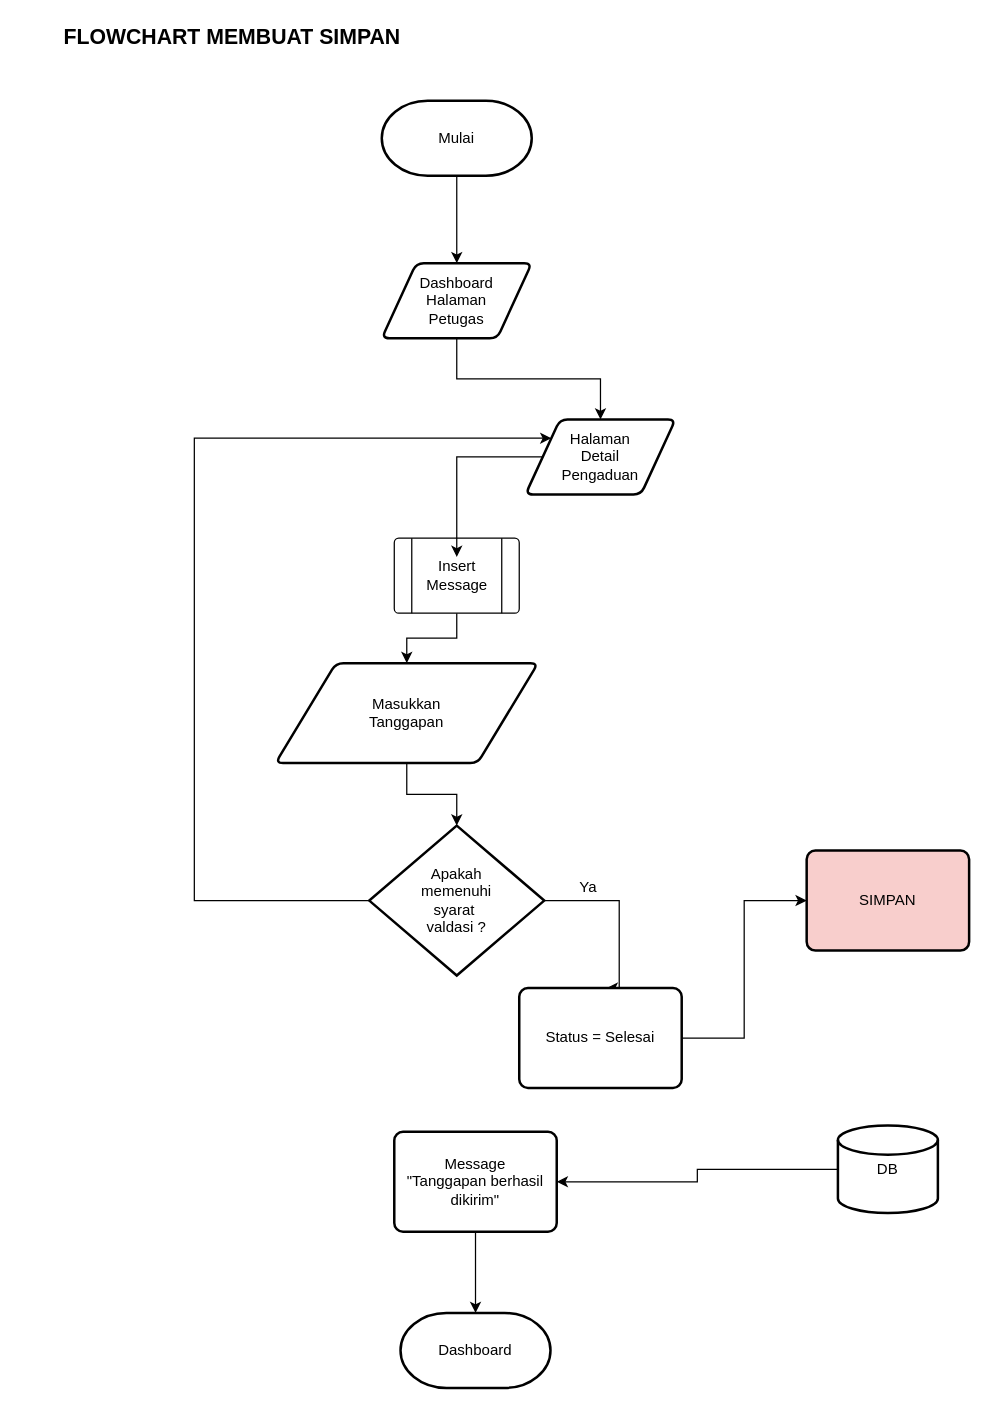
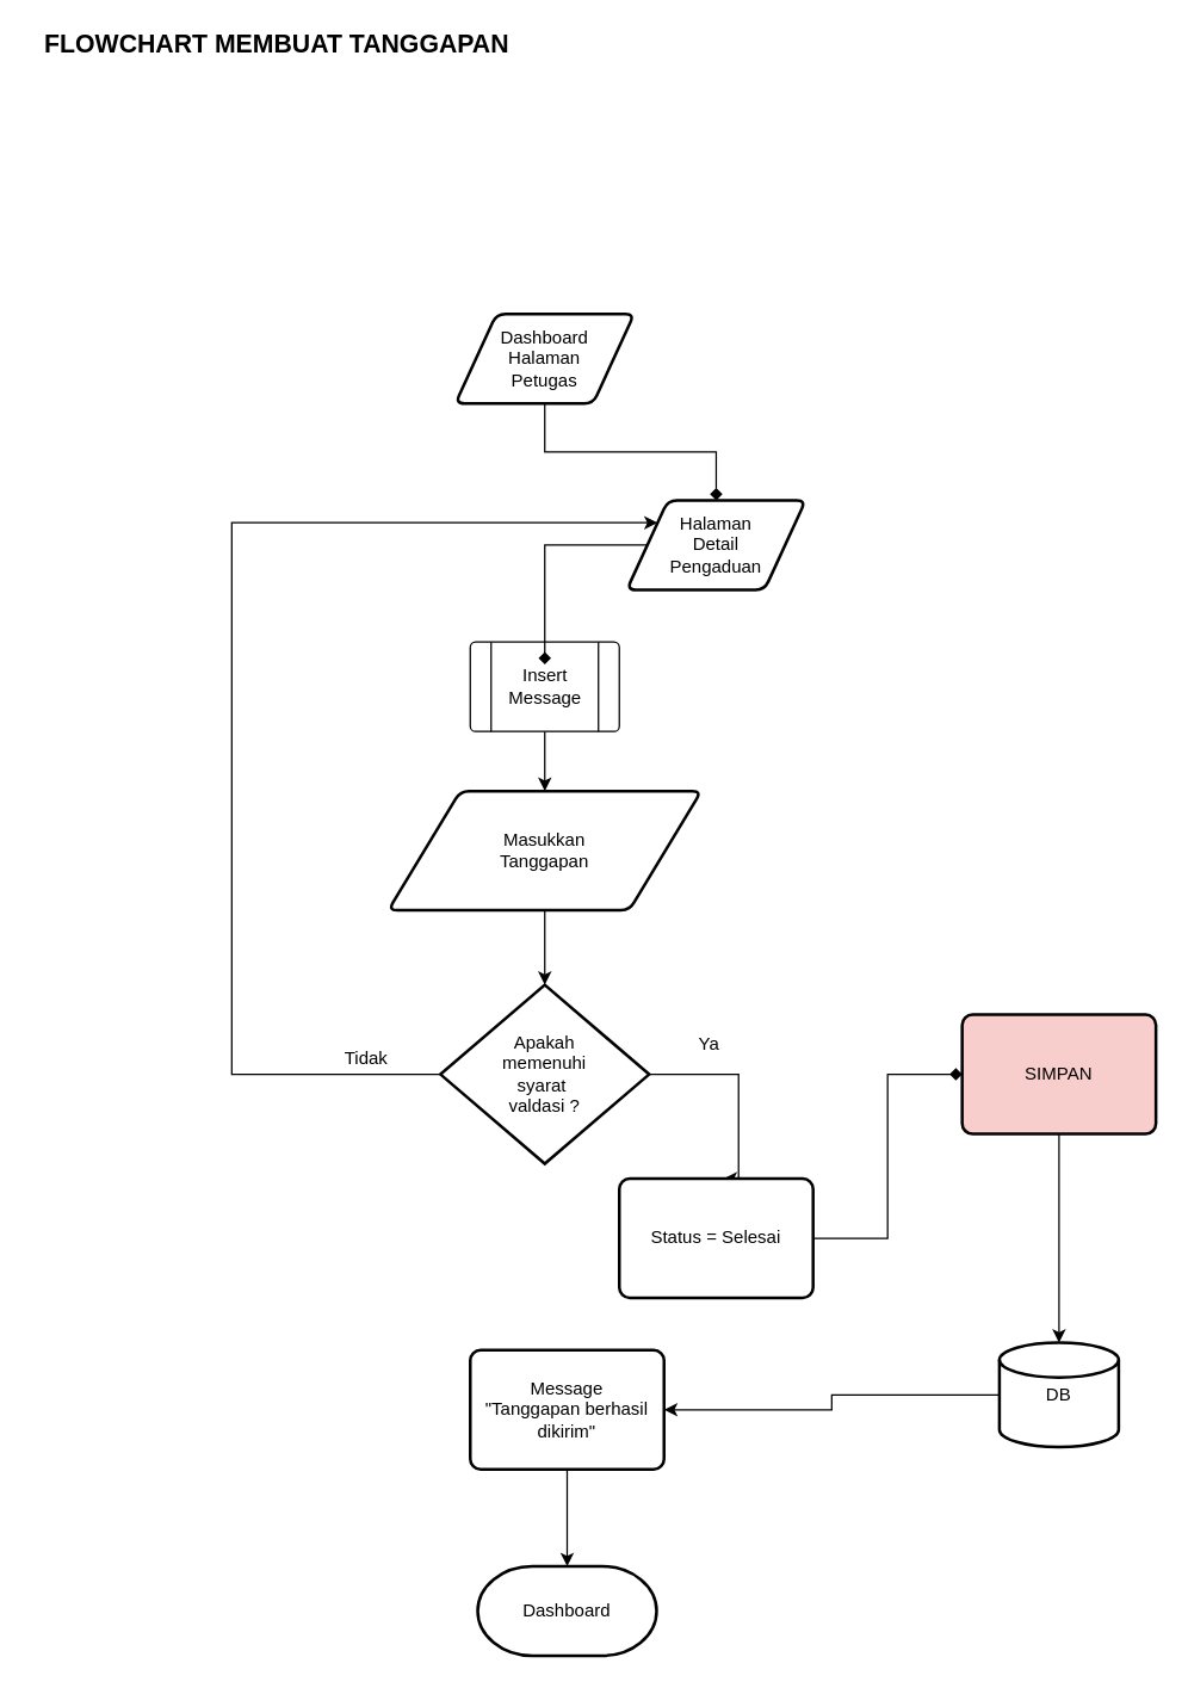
  <mxCell id="0" />
  <mxCell id="1" parent="0" />
- <mxCell id="2" value="&lt;font style=&quot;font-size: 17px&quot;&gt;FLOWCHART MEMBUAT SIMPAN&lt;/font&gt;" style="text;html=1;align=center;verticalAlign=middle;resizable=0;points=[];autosize=1;strokeWidth=1;fontStyle=1" parent="1" vertex="1"><mxGeometry x="20" y="20" width="330" height="20" as="geometry" /></mxCell>
- <mxCell id="3" value="" style="edgeStyle=orthogonalEdgeStyle;rounded=0;orthogonalLoop=1;jettySize=auto;html=1;" edge="1" parent="1" source="4" target="25"><mxGeometry relative="1" as="geometry" /></mxCell>
+ <mxCell id="2" value="&lt;font style=&quot;font-size: 17px&quot;&gt;FLOWCHART MEMBUAT TANGGAPAN&lt;/font&gt;" style="text;html=1;align=center;verticalAlign=middle;resizable=0;points=[];autosize=1;strokeWidth=1;fontStyle=1" parent="1" vertex="1"><mxGeometry x="20" y="20" width="330" height="20" as="geometry" /></mxCell>
+ <mxCell id="3" value="" style="edgeStyle=orthogonalEdgeStyle;rounded=0;orthogonalLoop=1;jettySize=auto;html=1;endArrow=diamond;" edge="1" parent="1" source="4" target="25"><mxGeometry relative="1" as="geometry" /></mxCell>
  <mxCell id="4" value="Dashboard&lt;br&gt;Halaman&lt;br&gt;Petugas" style="shape=parallelogram;html=1;strokeWidth=2;perimeter=parallelogramPerimeter;whiteSpace=wrap;rounded=1;arcSize=12;size=0.23;align=center;" parent="1" vertex="1"><mxGeometry x="305" y="210" width="120" height="60" as="geometry" /></mxCell>
- <mxCell id="5" value="" style="edgeStyle=orthogonalEdgeStyle;rounded=0;orthogonalLoop=1;jettySize=auto;html=1;align=center;" parent="1" source="6" target="4" edge="1"><mxGeometry relative="1" as="geometry"><Array as="points"><mxPoint x="365" y="190" /><mxPoint x="365" y="190" /></Array></mxGeometry></mxCell>
- <mxCell id="6" value="Mulai" style="strokeWidth=2;html=1;shape=mxgraph.flowchart.terminator;whiteSpace=wrap;align=center;" parent="1" vertex="1"><mxGeometry x="305" y="80" width="120" height="60" as="geometry" /></mxCell>
  <mxCell id="7" value="" style="edgeStyle=orthogonalEdgeStyle;rounded=0;orthogonalLoop=1;jettySize=auto;html=1;align=center;" parent="1" source="8" target="11" edge="1"><mxGeometry relative="1" as="geometry" /></mxCell>
- <mxCell id="8" value="Masukkan&lt;br&gt;Tanggapan" style="shape=parallelogram;html=1;strokeWidth=2;perimeter=parallelogramPerimeter;whiteSpace=wrap;rounded=1;arcSize=12;size=0.23;align=center;" parent="1" vertex="1"><mxGeometry x="220" y="530" width="210" height="80" as="geometry" /></mxCell>
+ <mxCell id="8" value="Masukkan&lt;br&gt;Tanggapan" style="shape=parallelogram;html=1;strokeWidth=2;perimeter=parallelogramPerimeter;whiteSpace=wrap;rounded=1;arcSize=12;size=0.23;align=center;" parent="1" vertex="1"><mxGeometry x="260" y="530" width="210" height="80" as="geometry" /></mxCell>
  <mxCell id="9" value="" style="edgeStyle=orthogonalEdgeStyle;rounded=0;orthogonalLoop=1;jettySize=auto;html=1;" parent="1" source="11" target="25" edge="1"><mxGeometry relative="1" as="geometry"><mxPoint x="285" y="360" as="targetPoint" /><Array as="points"><mxPoint x="155" y="720" /><mxPoint x="155" y="350" /></Array></mxGeometry></mxCell>
  <mxCell id="10" value="" style="edgeStyle=orthogonalEdgeStyle;rounded=0;orthogonalLoop=1;jettySize=auto;html=1;entryX=0.538;entryY=0;entryDx=0;entryDy=0;entryPerimeter=0;" edge="1" parent="1" source="11" target="27"><mxGeometry relative="1" as="geometry"><mxPoint x="495" y="780" as="targetPoint" /><Array as="points"><mxPoint x="495" y="720" /></Array></mxGeometry></mxCell>
  <mxCell id="11" value="Apakah&lt;br&gt;memenuhi&lt;br&gt;syarat&amp;nbsp;&lt;br&gt;valdasi ?" style="strokeWidth=2;html=1;shape=mxgraph.flowchart.decision;whiteSpace=wrap;align=center;" parent="1" vertex="1"><mxGeometry x="295" y="660" width="140" height="120" as="geometry" /></mxCell>
+ <mxCell id="12" value="Tidak" style="text;html=1;align=center;verticalAlign=middle;resizable=0;points=[];autosize=1;" parent="1" vertex="1"><mxGeometry x="225" y="700" width="40" height="20" as="geometry" /></mxCell>
  <mxCell id="13" value="" style="edgeStyle=orthogonalEdgeStyle;rounded=0;orthogonalLoop=1;jettySize=auto;html=1;align=center;" parent="1" source="14" target="8" edge="1"><mxGeometry relative="1" as="geometry" /></mxCell>
  <mxCell id="14" value="" style="verticalLabelPosition=bottom;verticalAlign=top;html=1;shape=process;whiteSpace=wrap;rounded=1;size=0.14;arcSize=6;strokeWidth=1;align=center;" parent="1" vertex="1"><mxGeometry x="315" y="430" width="100" height="60" as="geometry" /></mxCell>
  <mxCell id="15" value="Insert &lt;br&gt;Message" style="text;html=1;align=center;verticalAlign=middle;resizable=0;points=[];autosize=1;" parent="1" vertex="1"><mxGeometry x="330" y="445" width="70" height="30" as="geometry" /></mxCell>
+ <mxCell id="16" value="" style="edgeStyle=orthogonalEdgeStyle;rounded=0;orthogonalLoop=1;jettySize=auto;html=1;align=center;" parent="1" source="17" target="19" edge="1"><mxGeometry relative="1" as="geometry" /></mxCell>
  <mxCell id="17" value="SIMPAN" style="rounded=1;whiteSpace=wrap;html=1;absoluteArcSize=1;arcSize=14;strokeWidth=2;align=center;fillColor=#f8cecc;" parent="1" vertex="1"><mxGeometry x="645" y="680" width="130" height="80" as="geometry" /></mxCell>
  <mxCell id="18" value="" style="edgeStyle=orthogonalEdgeStyle;rounded=0;orthogonalLoop=1;jettySize=auto;html=1;align=center;" parent="1" source="19" target="21" edge="1"><mxGeometry relative="1" as="geometry" /></mxCell>
  <mxCell id="19" value="DB" style="strokeWidth=2;html=1;shape=mxgraph.flowchart.database;whiteSpace=wrap;align=center;" parent="1" vertex="1"><mxGeometry x="670" y="900" width="80" height="70" as="geometry" /></mxCell>
  <mxCell id="20" value="" style="edgeStyle=orthogonalEdgeStyle;rounded=0;orthogonalLoop=1;jettySize=auto;html=1;align=center;" parent="1" source="21" target="22" edge="1"><mxGeometry relative="1" as="geometry" /></mxCell>
  <mxCell id="21" value="Message&lt;br&gt;&quot;Tanggapan berhasil&lt;br&gt;dikirim&quot;" style="rounded=1;whiteSpace=wrap;html=1;absoluteArcSize=1;arcSize=14;strokeWidth=2;align=center;" parent="1" vertex="1"><mxGeometry x="315" y="905" width="130" height="80" as="geometry" /></mxCell>
  <mxCell id="22" value="Dashboard" style="strokeWidth=2;html=1;shape=mxgraph.flowchart.terminator;whiteSpace=wrap;align=center;" parent="1" vertex="1"><mxGeometry x="320" y="1050" width="120" height="60" as="geometry" /></mxCell>
- <mxCell id="23" value="Ya" style="text;html=1;align=center;verticalAlign=middle;resizable=0;points=[];autosize=1;" parent="1" vertex="1"><mxGeometry x="455" y="700" width="30" height="20" as="geometry" /></mxCell>
- <mxCell id="24" value="" style="edgeStyle=orthogonalEdgeStyle;rounded=0;orthogonalLoop=1;jettySize=auto;html=1;" edge="1" parent="1" source="25" target="15"><mxGeometry relative="1" as="geometry" /></mxCell>
+ <mxCell id="23" value="Ya" style="text;html=1;align=center;verticalAlign=middle;resizable=0;points=[];autosize=1;" parent="1" vertex="1"><mxGeometry x="460" y="690" width="30" height="20" as="geometry" /></mxCell>
+ <mxCell id="24" value="" style="edgeStyle=orthogonalEdgeStyle;rounded=0;orthogonalLoop=1;jettySize=auto;html=1;endArrow=diamond;" edge="1" parent="1" source="25" target="15"><mxGeometry relative="1" as="geometry" /></mxCell>
  <mxCell id="25" value="Halaman&lt;br&gt;Detail&lt;br&gt;Pengaduan" style="shape=parallelogram;html=1;strokeWidth=2;perimeter=parallelogramPerimeter;whiteSpace=wrap;rounded=1;arcSize=12;size=0.23;align=center;" vertex="1" parent="1"><mxGeometry x="420" y="335" width="120" height="60" as="geometry" /></mxCell>
- <mxCell id="26" value="" style="edgeStyle=orthogonalEdgeStyle;rounded=0;orthogonalLoop=1;jettySize=auto;html=1;entryX=0;entryY=0.5;entryDx=0;entryDy=0;" edge="1" parent="1" source="27" target="17"><mxGeometry relative="1" as="geometry"><mxPoint x="605" y="710" as="targetPoint" /></mxGeometry></mxCell>
+ <mxCell id="26" value="" style="edgeStyle=orthogonalEdgeStyle;rounded=0;orthogonalLoop=1;jettySize=auto;html=1;entryX=0;entryY=0.5;entryDx=0;entryDy=0;endArrow=diamond;" edge="1" parent="1" source="27" target="17"><mxGeometry relative="1" as="geometry"><mxPoint x="605" y="710" as="targetPoint" /></mxGeometry></mxCell>
  <mxCell id="27" value="Status = Selesai" style="rounded=1;whiteSpace=wrap;html=1;absoluteArcSize=1;arcSize=14;strokeWidth=2;align=center;" vertex="1" parent="1"><mxGeometry x="415" y="790" width="130" height="80" as="geometry" /></mxCell>
